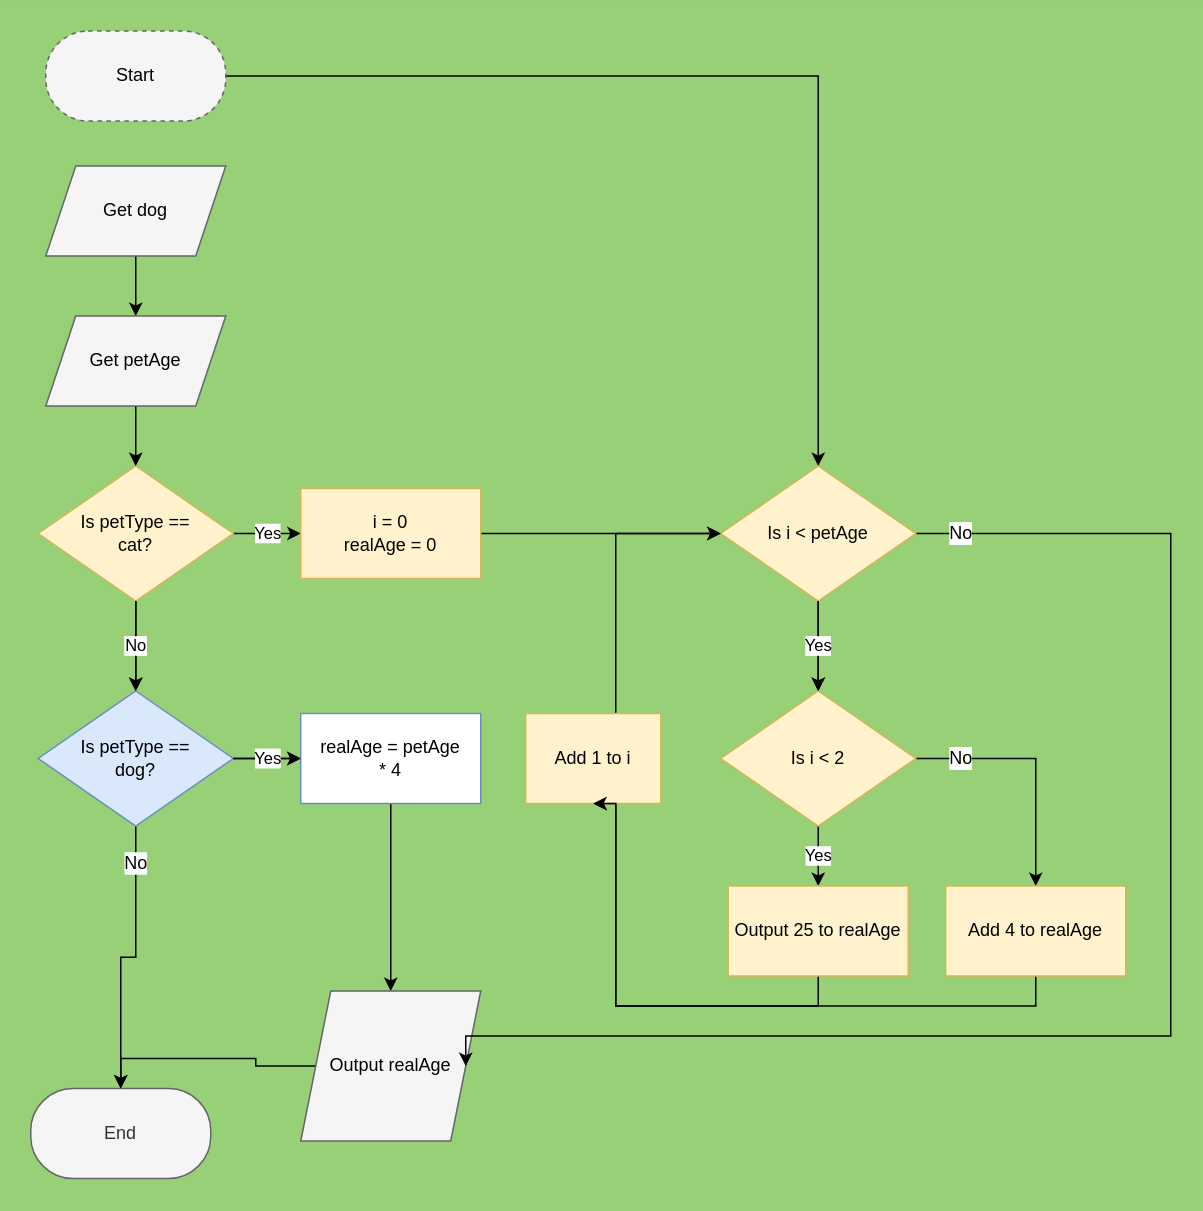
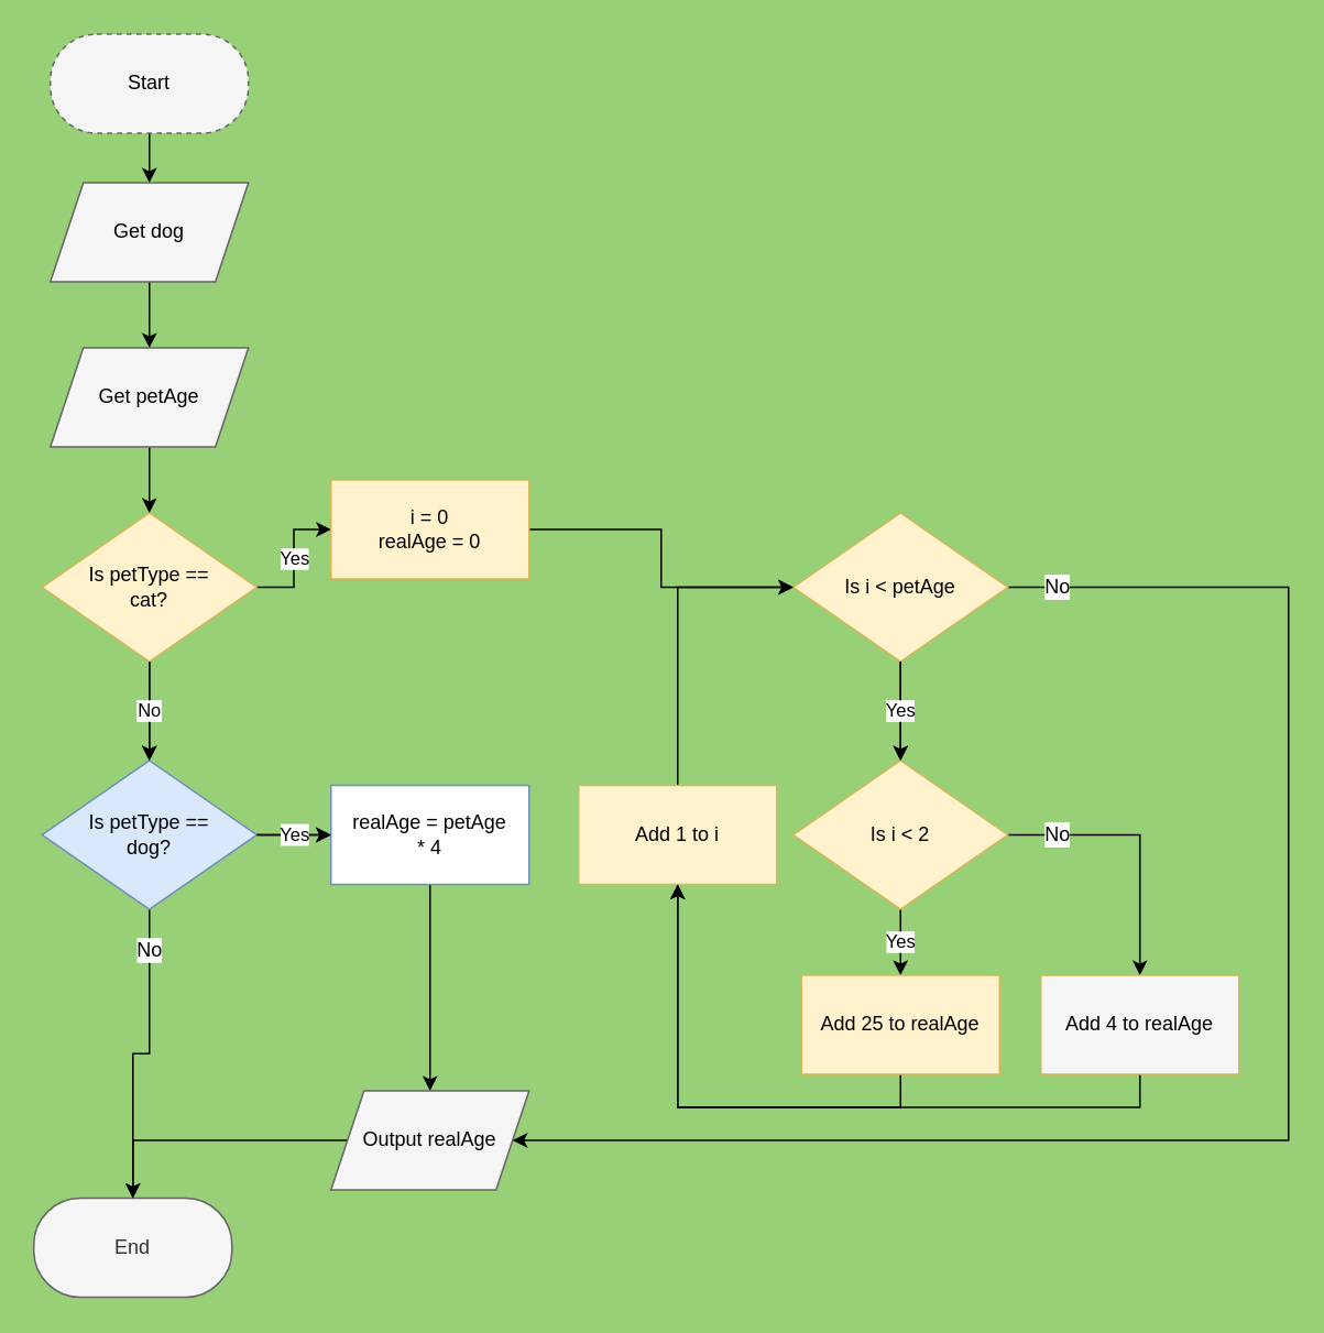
  <mxCell id="0" />
  <mxCell id="1" parent="0" />
- <mxCell id="2" style="edgeStyle=orthogonalEdgeStyle;rounded=0;orthogonalLoop=1;jettySize=auto;html=1;fontColor=#000000;" parent="1" source="3" target="21" edge="1"><mxGeometry relative="1" as="geometry" /></mxCell>
+ <mxCell id="2" style="edgeStyle=orthogonalEdgeStyle;rounded=0;orthogonalLoop=1;jettySize=auto;html=1;entryX=0.5;entryY=0;entryDx=0;entryDy=0;fontColor=#000000;" parent="1" source="3" target="9" edge="1"><mxGeometry relative="1" as="geometry" /></mxCell>
  <mxCell id="3" value="Start" style="rounded=1;whiteSpace=wrap;html=1;arcSize=47;fillColor=#f5f5f5;fontColor=#000000;strokeColor=#666666;dashed=1;" parent="1" vertex="1"><mxGeometry x="30" y="20" width="120" height="60" as="geometry" /></mxCell>
  <mxCell id="4" value="End" style="rounded=1;whiteSpace=wrap;html=1;arcSize=47;labelBackgroundColor=none;fillColor=#f5f5f5;strokeColor=#666666;fontColor=#333333;" parent="1" vertex="1"><mxGeometry x="20" y="725" width="120" height="60" as="geometry" /></mxCell>
  <mxCell id="5" value="No" style="edgeStyle=orthogonalEdgeStyle;rounded=0;orthogonalLoop=1;jettySize=auto;html=1;entryX=0.5;entryY=0;entryDx=0;entryDy=0;fontColor=#000000;" parent="1" source="7" target="12" edge="1"><mxGeometry relative="1" as="geometry" /></mxCell>
  <mxCell id="6" value="Yes" style="edgeStyle=orthogonalEdgeStyle;rounded=0;orthogonalLoop=1;jettySize=auto;html=1;entryX=0;entryY=0.5;entryDx=0;entryDy=0;fontColor=#000000;labelBackgroundColor=#FFFFFF;strokeColor=#000000;" parent="1" source="7" target="23" edge="1"><mxGeometry relative="1" as="geometry" /></mxCell>
  <mxCell id="7" value="Is petType ==&lt;br&gt;cat?" style="rhombus;whiteSpace=wrap;html=1;fillColor=#fff2cc;strokeColor=#d6b656;fontColor=#000000;" parent="1" vertex="1"><mxGeometry x="25" y="310" width="130" height="90" as="geometry" /></mxCell>
  <mxCell id="8" style="edgeStyle=orthogonalEdgeStyle;rounded=0;orthogonalLoop=1;jettySize=auto;html=1;entryX=0.5;entryY=0;entryDx=0;entryDy=0;fontColor=#000000;" parent="1" source="9" target="14" edge="1"><mxGeometry relative="1" as="geometry" /></mxCell>
  <mxCell id="9" value="Get dog" style="shape=parallelogram;perimeter=parallelogramPerimeter;whiteSpace=wrap;html=1;fixedSize=1;fillColor=#f5f5f5;fontColor=#000000;strokeColor=#666666;" parent="1" vertex="1"><mxGeometry x="30" y="110" width="120" height="60" as="geometry" /></mxCell>
  <mxCell id="10" value="Yes" style="edgeStyle=orthogonalEdgeStyle;rounded=0;orthogonalLoop=1;jettySize=auto;html=1;entryX=0;entryY=0.5;entryDx=0;entryDy=0;fontColor=#000000;" parent="1" source="12" target="16" edge="1"><mxGeometry relative="1" as="geometry" /></mxCell>
  <mxCell id="11" value="" style="edgeStyle=orthogonalEdgeStyle;rounded=0;orthogonalLoop=1;jettySize=auto;html=1;entryX=0.5;entryY=0;entryDx=0;entryDy=0;fontColor=#000000;strokeColor=#000000;" parent="1" source="12" target="4" edge="1"><mxGeometry relative="1" as="geometry" /></mxCell>
  <mxCell id="12" value="Is petType ==&lt;br&gt;dog?" style="rhombus;whiteSpace=wrap;html=1;fillColor=#dae8fc;strokeColor=#6c8ebf;fontColor=#000000;" parent="1" vertex="1"><mxGeometry x="25" y="460" width="130" height="90" as="geometry" /></mxCell>
  <mxCell id="13" style="edgeStyle=orthogonalEdgeStyle;rounded=0;orthogonalLoop=1;jettySize=auto;html=1;entryX=0.5;entryY=0;entryDx=0;entryDy=0;fontColor=#000000;strokeColor=#000000;" parent="1" source="14" target="7" edge="1"><mxGeometry relative="1" as="geometry" /></mxCell>
  <mxCell id="14" value="Get petAge" style="shape=parallelogram;perimeter=parallelogramPerimeter;whiteSpace=wrap;html=1;fixedSize=1;fillColor=#f5f5f5;fontColor=#000000;strokeColor=#666666;" parent="1" vertex="1"><mxGeometry x="30" y="210" width="120" height="60" as="geometry" /></mxCell>
  <mxCell id="15" style="edgeStyle=orthogonalEdgeStyle;rounded=0;orthogonalLoop=1;jettySize=auto;html=1;entryX=0.5;entryY=0;entryDx=0;entryDy=0;fontColor=#000000;strokeColor=#000000;" parent="1" source="16" target="18" edge="1"><mxGeometry relative="1" as="geometry" /></mxCell>
  <mxCell id="16" value="realAge = petAge&lt;br&gt;* 4" style="rounded=0;whiteSpace=wrap;html=1;fillColor=#ffffff;strokeColor=#6c8ebf;fontColor=#000000;" parent="1" vertex="1"><mxGeometry x="200" y="475" width="120" height="60" as="geometry" /></mxCell>
  <mxCell id="17" style="edgeStyle=orthogonalEdgeStyle;rounded=0;orthogonalLoop=1;jettySize=auto;html=1;entryX=0.5;entryY=0;entryDx=0;entryDy=0;fontColor=#000000;strokeColor=#000000;" parent="1" source="18" target="4" edge="1"><mxGeometry relative="1" as="geometry" /></mxCell>
- <mxCell id="18" value="Output realAge" style="shape=parallelogram;perimeter=parallelogramPerimeter;whiteSpace=wrap;html=1;fixedSize=1;fillColor=#f5f5f5;fontColor=#000000;strokeColor=#666666;" parent="1" vertex="1"><mxGeometry x="200" y="660" width="120" height="100" as="geometry" /></mxCell>
+ <mxCell id="18" value="Output realAge" style="shape=parallelogram;perimeter=parallelogramPerimeter;whiteSpace=wrap;html=1;fixedSize=1;fillColor=#f5f5f5;fontColor=#000000;strokeColor=#666666;" parent="1" vertex="1"><mxGeometry x="200" y="660" width="120" height="60" as="geometry" /></mxCell>
  <mxCell id="19" value="Yes" style="edgeStyle=orthogonalEdgeStyle;rounded=0;orthogonalLoop=1;jettySize=auto;html=1;entryX=0.5;entryY=0;entryDx=0;entryDy=0;fontColor=#000000;" parent="1" source="21" target="26" edge="1"><mxGeometry relative="1" as="geometry" /></mxCell>
  <mxCell id="20" style="edgeStyle=orthogonalEdgeStyle;rounded=0;orthogonalLoop=1;jettySize=auto;html=1;entryX=1;entryY=0.5;entryDx=0;entryDy=0;fontColor=#000000;strokeColor=#000000;" parent="1" source="21" target="18" edge="1"><mxGeometry relative="1" as="geometry"><Array as="points"><mxPoint x="780" y="355" /><mxPoint x="780" y="690" /></Array></mxGeometry></mxCell>
  <mxCell id="21" value="Is i &amp;lt; petAge" style="rhombus;whiteSpace=wrap;html=1;fillColor=#fff2cc;strokeColor=#d6b656;fontColor=#000000;" parent="1" vertex="1"><mxGeometry x="480" y="310" width="130" height="90" as="geometry" /></mxCell>
  <mxCell id="22" style="edgeStyle=orthogonalEdgeStyle;rounded=0;orthogonalLoop=1;jettySize=auto;html=1;entryX=0;entryY=0.5;entryDx=0;entryDy=0;fontColor=#000000;strokeColor=#000000;" parent="1" source="23" target="21" edge="1"><mxGeometry relative="1" as="geometry" /></mxCell>
- <mxCell id="23" value="i = 0&lt;br&gt;realAge = 0" style="rounded=0;whiteSpace=wrap;html=1;fillColor=#fff2cc;strokeColor=#d6b656;fontColor=#000000;" parent="1" vertex="1"><mxGeometry x="200" y="325" width="120" height="60" as="geometry" /></mxCell>
+ <mxCell id="23" value="i = 0&lt;br&gt;realAge = 0" style="rounded=0;whiteSpace=wrap;html=1;fillColor=#fff2cc;strokeColor=#d6b656;fontColor=#000000;" parent="1" vertex="1"><mxGeometry x="200" y="290" width="120" height="60" as="geometry" /></mxCell>
  <mxCell id="24" value="Yes" style="edgeStyle=orthogonalEdgeStyle;rounded=0;orthogonalLoop=1;jettySize=auto;html=1;entryX=0.5;entryY=0;entryDx=0;entryDy=0;fontColor=#000000;labelBackgroundColor=#FFFFFF;strokeColor=#000000;" parent="1" source="26" target="28" edge="1"><mxGeometry relative="1" as="geometry" /></mxCell>
  <mxCell id="25" value="" style="edgeStyle=orthogonalEdgeStyle;rounded=0;orthogonalLoop=1;jettySize=auto;html=1;entryX=0.5;entryY=0;entryDx=0;entryDy=0;fontColor=#000000;strokeColor=#000000;" parent="1" source="26" target="32" edge="1"><mxGeometry relative="1" as="geometry" /></mxCell>
  <mxCell id="26" value="Is i &amp;lt; 2" style="rhombus;whiteSpace=wrap;html=1;fillColor=#fff2cc;strokeColor=#d6b656;fontColor=#000000;" parent="1" vertex="1"><mxGeometry x="480" y="460" width="130" height="90" as="geometry" /></mxCell>
  <mxCell id="27" style="edgeStyle=orthogonalEdgeStyle;rounded=0;orthogonalLoop=1;jettySize=auto;html=1;entryX=0.5;entryY=1;entryDx=0;entryDy=0;fontColor=#000000;strokeColor=#000000;" parent="1" source="28" target="30" edge="1"><mxGeometry relative="1" as="geometry"><Array as="points"><mxPoint x="545" y="670" /><mxPoint x="410" y="670" /></Array></mxGeometry></mxCell>
- <mxCell id="28" value="Output 25 to realAge" style="rounded=0;whiteSpace=wrap;html=1;fillColor=#fff2cc;strokeColor=#d6b656;fontColor=#000000;" parent="1" vertex="1"><mxGeometry x="485" y="590" width="120" height="60" as="geometry" /></mxCell>
+ <mxCell id="28" value="Add 25 to realAge" style="rounded=0;whiteSpace=wrap;html=1;fillColor=#fff2cc;strokeColor=#d6b656;fontColor=#000000;" parent="1" vertex="1"><mxGeometry x="485" y="590" width="120" height="60" as="geometry" /></mxCell>
  <mxCell id="29" style="edgeStyle=orthogonalEdgeStyle;rounded=0;orthogonalLoop=1;jettySize=auto;html=1;entryX=0;entryY=0.5;entryDx=0;entryDy=0;fontColor=#000000;strokeColor=#000000;" parent="1" source="30" target="21" edge="1"><mxGeometry relative="1" as="geometry"><Array as="points"><mxPoint x="410" y="355" /></Array></mxGeometry></mxCell>
- <mxCell id="30" value="Add 1 to i" style="rounded=0;whiteSpace=wrap;html=1;fillColor=#fff2cc;strokeColor=#d6b656;fontColor=#000000;" parent="1" vertex="1"><mxGeometry x="350" y="475" width="90" height="60" as="geometry" /></mxCell>
+ <mxCell id="30" value="Add 1 to i" style="rounded=0;whiteSpace=wrap;html=1;fillColor=#fff2cc;strokeColor=#d6b656;fontColor=#000000;" parent="1" vertex="1"><mxGeometry x="350" y="475" width="120" height="60" as="geometry" /></mxCell>
  <mxCell id="31" style="edgeStyle=orthogonalEdgeStyle;rounded=0;orthogonalLoop=1;jettySize=auto;html=1;entryX=0.5;entryY=1;entryDx=0;entryDy=0;fontColor=#000000;strokeColor=#000000;" parent="1" source="32" target="30" edge="1"><mxGeometry relative="1" as="geometry"><Array as="points"><mxPoint x="690" y="670" /><mxPoint x="410" y="670" /></Array></mxGeometry></mxCell>
- <mxCell id="32" value="Add 4 to realAge" style="rounded=0;whiteSpace=wrap;html=1;fillColor=#fff2cc;strokeColor=#d6b656;fontColor=#000000;" parent="1" vertex="1"><mxGeometry x="630" y="590" width="120" height="60" as="geometry" /></mxCell>
+ <mxCell id="32" value="Add 4 to realAge" style="rounded=0;whiteSpace=wrap;html=1;fillColor=#f5f5f5;strokeColor=#d6b656;fontColor=#000000;" parent="1" vertex="1"><mxGeometry x="630" y="590" width="120" height="60" as="geometry" /></mxCell>
  <mxCell id="33" value="No" style="text;html=1;align=center;verticalAlign=middle;resizable=0;points=[];autosize=1;fillColor=none;labelBackgroundColor=#FFFFFF;fontColor=#000000;" parent="1" vertex="1"><mxGeometry x="70" y="560" width="40" height="30" as="geometry" /></mxCell>
  <mxCell id="34" value="No" style="text;html=1;align=center;verticalAlign=middle;resizable=0;points=[];autosize=1;strokeColor=none;fillColor=none;labelBorderColor=none;labelBackgroundColor=default;fontColor=#000000;" parent="1" vertex="1"><mxGeometry x="620" y="340" width="40" height="30" as="geometry" /></mxCell>
  <mxCell id="35" value="No" style="text;html=1;align=center;verticalAlign=middle;resizable=0;points=[];autosize=1;strokeColor=none;fillColor=none;labelBackgroundColor=default;fontColor=#000000;" parent="1" vertex="1"><mxGeometry x="620" y="490" width="40" height="30" as="geometry" /></mxCell>
  <mxCell id="36" value="No" style="text;html=1;align=center;verticalAlign=middle;resizable=0;points=[];autosize=1;strokeColor=none;fillColor=none;labelBorderColor=none;labelBackgroundColor=#FFFFFF;fontColor=#000000;" vertex="1" parent="1"><mxGeometry x="620" y="340" width="40" height="30" as="geometry" /></mxCell>
  <mxCell id="37" value="No" style="edgeStyle=orthogonalEdgeStyle;rounded=0;orthogonalLoop=1;jettySize=auto;html=1;entryX=0.5;entryY=0;entryDx=0;entryDy=0;fontColor=#000000;labelBackgroundColor=#FFFFFF;strokeColor=#000000;" edge="1" parent="1"><mxGeometry relative="1" as="geometry"><mxPoint x="90" y="400" as="sourcePoint" /><mxPoint x="90" y="460" as="targetPoint" /></mxGeometry></mxCell>
  <mxCell id="38" value="Yes" style="edgeStyle=orthogonalEdgeStyle;rounded=0;orthogonalLoop=1;jettySize=auto;html=1;entryX=0;entryY=0.5;entryDx=0;entryDy=0;fontColor=#000000;labelBackgroundColor=#FFFFFF;strokeColor=#000000;" edge="1" parent="1"><mxGeometry relative="1" as="geometry"><mxPoint x="155" y="505" as="sourcePoint" /><mxPoint x="200" y="505" as="targetPoint" /></mxGeometry></mxCell>
  <mxCell id="39" value="Yes" style="edgeStyle=orthogonalEdgeStyle;rounded=0;orthogonalLoop=1;jettySize=auto;html=1;entryX=0.5;entryY=0;entryDx=0;entryDy=0;fontColor=#000000;labelBackgroundColor=#FFFFFF;strokeColor=#000000;" edge="1" parent="1"><mxGeometry relative="1" as="geometry"><mxPoint x="545" y="400" as="sourcePoint" /><mxPoint x="545" y="460" as="targetPoint" /></mxGeometry></mxCell>
  <mxCell id="40" value="No" style="text;html=1;align=center;verticalAlign=middle;resizable=0;points=[];autosize=1;strokeColor=none;fillColor=none;labelBackgroundColor=#FFFFFF;fontColor=#000000;" vertex="1" parent="1"><mxGeometry x="620" y="490" width="40" height="30" as="geometry" /></mxCell>
